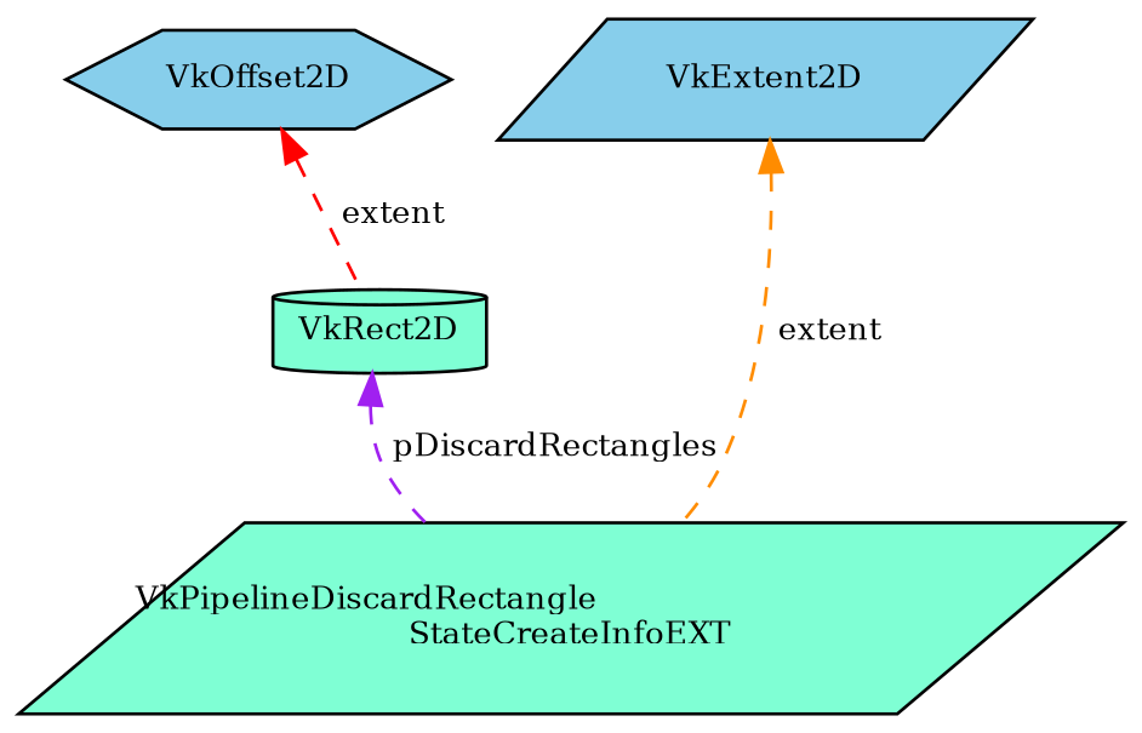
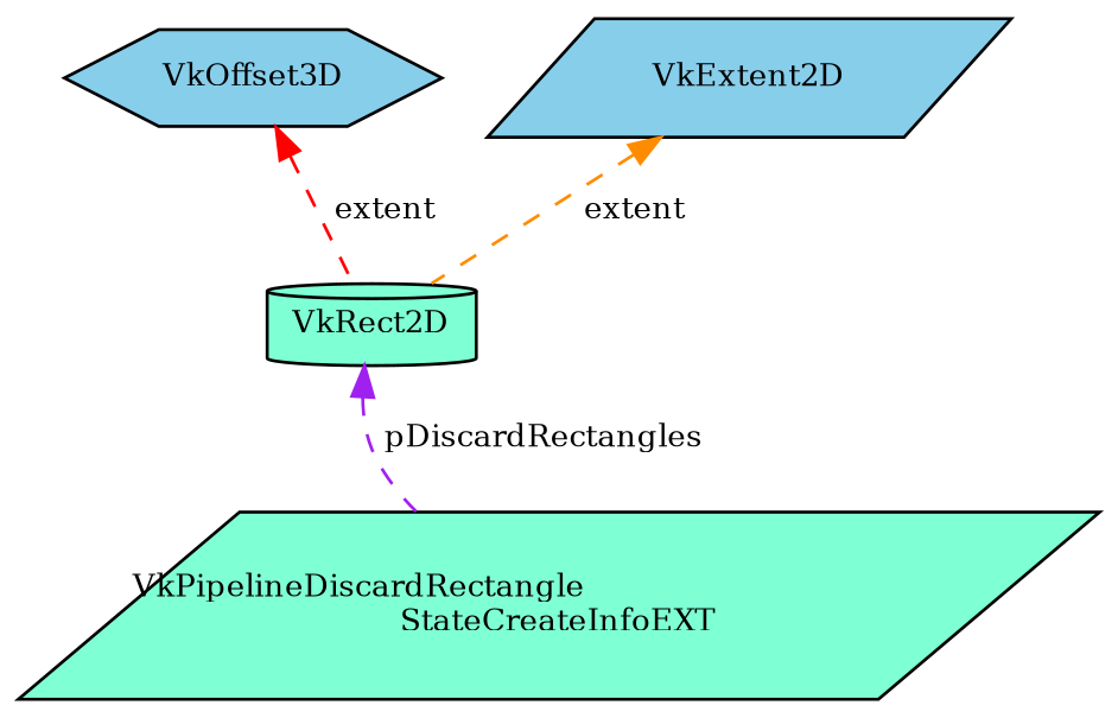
  digraph {
    fontname="DejaVu Serif"
    node [color=black fillcolor=aquamarine fontname="DejaVu Serif" fontsize=10 shape=parallelogram style=filled]
    edge [dir=back fontname="DejaVu Serif" fontsize=10 labelfontname=Helvetica labelfontsize=10 style=dashed]
    n1 [fontcolor=black height=0.2 label="VkPipelineDiscardRectangle\lStateCreateInfoEXT" width=0.4]
    n2 [height=0.2 label=VkRect2D shape=cylinder width=0.4]
-   n3 [fillcolor=skyblue height=0.2 label=VkOffset2D shape=hexagon width=0.4]
+   n3 [fillcolor=skyblue height=0.2 label=VkOffset3D shape=hexagon width=0.4]
    n4 [fillcolor=skyblue height=0.2 label=VkExtent2D width=0.4]
    n2 -> n1 [color=purple label=" pDiscardRectangles"]
    n3 -> n2 [color=red label=" extent"]
-   n4 -> n1 [color=darkorange label=" extent"]
+   n4 -> n2 [color=darkorange label=" extent"]
  }
